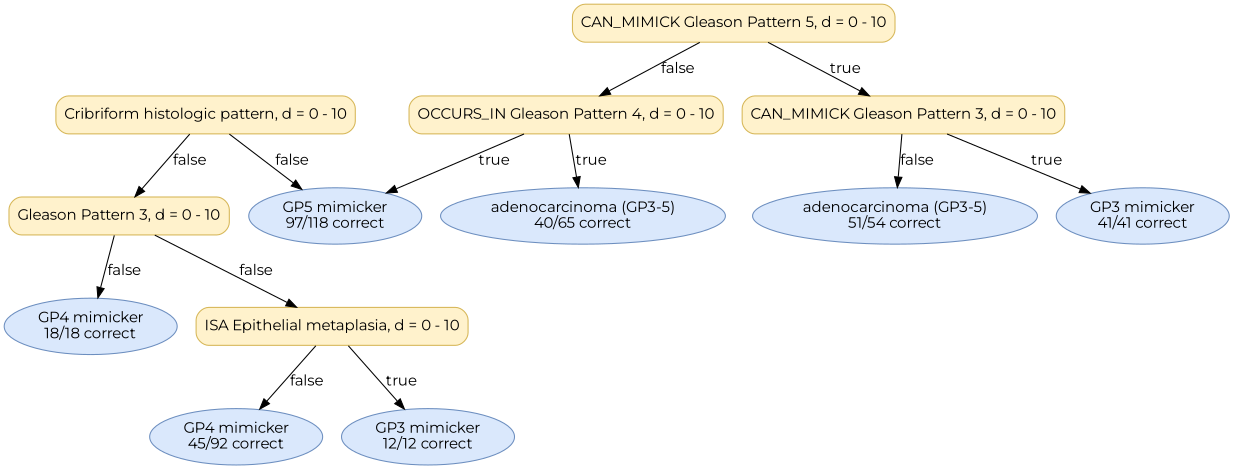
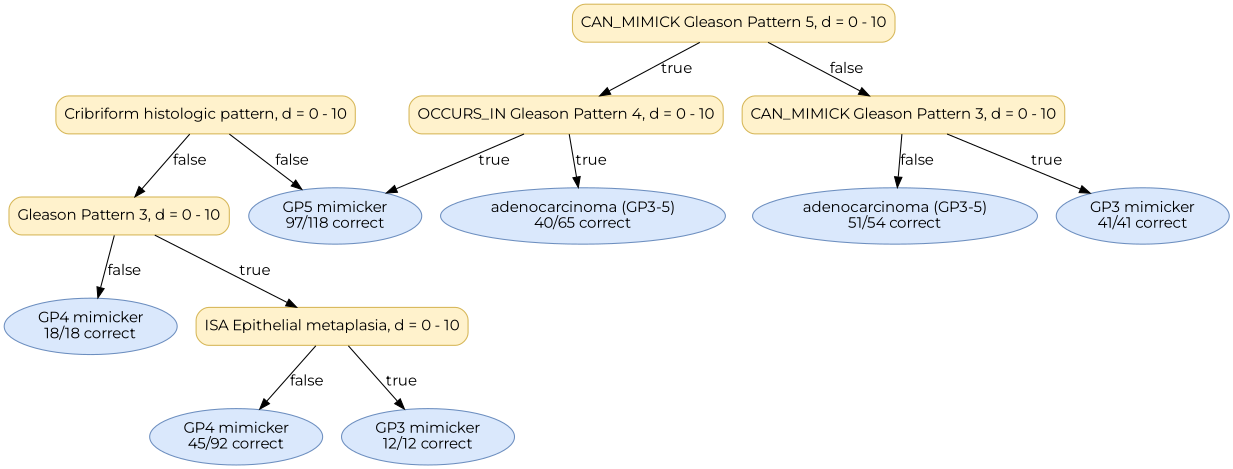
  digraph {
    fontname=Montserrat
    node [color="#6C8EBF" fillcolor="#DAE8FC" fontname=Montserrat shape=ellipse style="rounded,filled"]
    edge [fontname=Montserrat]
    n1 [color="#D6B656" fillcolor="#FFF2CC" label="Cribriform histologic pattern, d = 0 - 10" shape=box]
    n2 [color="#D6B656" fillcolor="#FFF2CC" label="Gleason Pattern 3, d = 0 - 10" shape=box]
    n3 [label=<GP5 mimicker<br/>97/118 correct>]
    n4 [color="#D6B656" fillcolor="#FFF2CC" label="CAN_MIMICK Gleason Pattern 5, d = 0 - 10" shape=box]
    n5 [color="#D6B656" fillcolor="#FFF2CC" label="CAN_MIMICK Gleason Pattern 3, d = 0 - 10" shape=box]
    n6 [color="#D6B656" fillcolor="#FFF2CC" label="OCCURS_IN Gleason Pattern 4, d = 0 - 10" shape=box]
    n7 [label=<GP4 mimicker<br/>18/18 correct>]
    n8 [color="#D6B656" fillcolor="#FFF2CC" label="ISA Epithelial metaplasia, d = 0 - 10" shape=box]
    n9 [label=<adenocarcinoma (GP3-5)<br/>51/54 correct>]
    n10 [label=<GP3 mimicker<br/>41/41 correct>]
    n11 [label=<adenocarcinoma (GP3-5)<br/>40/65 correct>]
    n12 [label=<GP4 mimicker<br/>45/92 correct>]
    n13 [label=<GP3 mimicker<br/>12/12 correct>]
    n1 -> n2 [label=false]
    n1 -> n3 [label=false]
    n2 -> n7 [label=false]
-   n2 -> n8 [label=false]
-   n4 -> n5 [label=true]
-   n4 -> n6 [label=false]
+   n2 -> n8 [label=true]
+   n4 -> n5 [label=false]
+   n4 -> n6 [label=true]
    n5 -> n9 [label=false]
    n5 -> n10 [label=true]
    n6 -> n3 [label=true]
    n6 -> n11 [label=true]
    n8 -> n12 [label=false]
    n8 -> n13 [label=true]
  }
